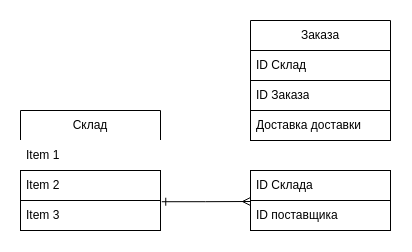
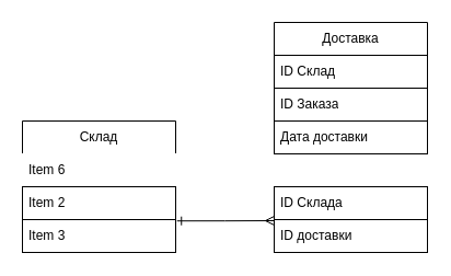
  <mxCell id="0" />
  <mxCell id="1" parent="0" />
  <mxCell id="2" value="Склад" style="swimlane;fontStyle=0;childLayout=stackLayout;horizontal=1;startSize=30;horizontalStack=0;resizeParent=1;resizeParentMax=0;resizeLast=0;collapsible=1;marginBottom=0;whiteSpace=wrap;html=1;" vertex="1" parent="1"><mxGeometry x="20" y="110" width="140" height="120" as="geometry" /></mxCell>
- <mxCell id="3" value="Item 1" style="text;strokeColor=#FFFFFF;fillColor=none;align=left;verticalAlign=middle;spacingLeft=4;spacingRight=4;overflow=hidden;points=[[0,0.5],[1,0.5]];portConstraint=eastwest;rotatable=0;whiteSpace=wrap;html=1;" vertex="1" parent="2"><mxGeometry y="30" width="140" height="30" as="geometry" /></mxCell>
+ <mxCell id="3" value="Item 6" style="text;strokeColor=#FFFFFF;fillColor=none;align=left;verticalAlign=middle;spacingLeft=4;spacingRight=4;overflow=hidden;points=[[0,0.5],[1,0.5]];portConstraint=eastwest;rotatable=0;whiteSpace=wrap;html=1;" vertex="1" parent="2"><mxGeometry y="30" width="140" height="30" as="geometry" /></mxCell>
  <mxCell id="4" value="Item 2" style="text;strokeColor=default;fillColor=none;align=left;verticalAlign=middle;spacingLeft=4;spacingRight=4;overflow=hidden;points=[[0,0.5],[1,0.5]];portConstraint=eastwest;rotatable=0;whiteSpace=wrap;html=1;" vertex="1" parent="2"><mxGeometry y="60" width="140" height="30" as="geometry" /></mxCell>
  <mxCell id="5" value="Item 3" style="text;strokeColor=default;fillColor=none;align=left;verticalAlign=middle;spacingLeft=4;spacingRight=4;overflow=hidden;points=[[0,0.5],[1,0.5]];portConstraint=eastwest;rotatable=0;whiteSpace=wrap;html=1;" vertex="1" parent="2"><mxGeometry y="90" width="140" height="30" as="geometry" /></mxCell>
- <mxCell id="6" value="Заказа" style="swimlane;fontStyle=0;childLayout=stackLayout;horizontal=1;startSize=30;horizontalStack=0;resizeParent=1;resizeParentMax=0;resizeLast=0;collapsible=1;marginBottom=0;whiteSpace=wrap;html=1;strokeColor=default;fillColor=none;" vertex="1" parent="1"><mxGeometry x="250" y="20" width="140" height="120" as="geometry" /></mxCell>
+ <mxCell id="6" value="Доставка" style="swimlane;fontStyle=0;childLayout=stackLayout;horizontal=1;startSize=30;horizontalStack=0;resizeParent=1;resizeParentMax=0;resizeLast=0;collapsible=1;marginBottom=0;whiteSpace=wrap;html=1;strokeColor=default;fillColor=none;" vertex="1" parent="1"><mxGeometry x="250" y="20" width="140" height="120" as="geometry" /></mxCell>
  <mxCell id="7" value="ID Склад" style="text;strokeColor=default;fillColor=none;align=left;verticalAlign=middle;spacingLeft=4;spacingRight=4;overflow=hidden;points=[[0,0.5],[1,0.5]];portConstraint=eastwest;rotatable=0;whiteSpace=wrap;html=1;" vertex="1" parent="6"><mxGeometry y="30" width="140" height="30" as="geometry" /></mxCell>
  <mxCell id="8" value="ID Заказа" style="text;strokeColor=default;fillColor=none;align=left;verticalAlign=middle;spacingLeft=4;spacingRight=4;overflow=hidden;points=[[0,0.5],[1,0.5]];portConstraint=eastwest;rotatable=0;whiteSpace=wrap;html=1;" vertex="1" parent="6"><mxGeometry y="60" width="140" height="30" as="geometry" /></mxCell>
- <mxCell id="9" value="Доставка доставки&amp;nbsp;" style="text;strokeColor=default;fillColor=none;align=left;verticalAlign=middle;spacingLeft=4;spacingRight=4;overflow=hidden;points=[[0,0.5],[1,0.5]];portConstraint=eastwest;rotatable=0;whiteSpace=wrap;html=1;" vertex="1" parent="6"><mxGeometry y="90" width="140" height="30" as="geometry" /></mxCell>
+ <mxCell id="9" value="Дата доставки&amp;nbsp;" style="text;strokeColor=default;fillColor=none;align=left;verticalAlign=middle;spacingLeft=4;spacingRight=4;overflow=hidden;points=[[0,0.5],[1,0.5]];portConstraint=eastwest;rotatable=0;whiteSpace=wrap;html=1;" vertex="1" parent="6"><mxGeometry y="90" width="140" height="30" as="geometry" /></mxCell>
  <mxCell id="10" value="ID Склада" style="text;strokeColor=default;fillColor=none;align=left;verticalAlign=middle;spacingLeft=4;spacingRight=4;overflow=hidden;points=[[0,0.5],[1,0.5]];portConstraint=eastwest;rotatable=0;whiteSpace=wrap;html=1;" vertex="1" parent="1"><mxGeometry x="250" y="170" width="140" height="30" as="geometry" /></mxCell>
- <mxCell id="11" value="ID поставщика" style="text;strokeColor=default;fillColor=none;align=left;verticalAlign=middle;spacingLeft=4;spacingRight=4;overflow=hidden;points=[[0,0.5],[1,0.5]];portConstraint=eastwest;rotatable=0;whiteSpace=wrap;html=1;" vertex="1" parent="1"><mxGeometry x="250" y="200" width="140" height="30" as="geometry" /></mxCell>
+ <mxCell id="11" value="ID доставки" style="text;strokeColor=default;fillColor=none;align=left;verticalAlign=middle;spacingLeft=4;spacingRight=4;overflow=hidden;points=[[0,0.5],[1,0.5]];portConstraint=eastwest;rotatable=0;whiteSpace=wrap;html=1;" vertex="1" parent="1"><mxGeometry x="250" y="200" width="140" height="30" as="geometry" /></mxCell>
  <mxCell id="12" style="edgeStyle=orthogonalEdgeStyle;rounded=0;orthogonalLoop=1;jettySize=auto;html=1;startArrow=ERone;startFill=0;endArrow=ERmany;endFill=0;exitX=1.009;exitY=0.041;exitDx=0;exitDy=0;exitPerimeter=0;" edge="1" parent="1" source="5"><mxGeometry relative="1" as="geometry"><mxPoint x="523" y="95" as="sourcePoint" /><mxPoint x="250" y="201" as="targetPoint" /></mxGeometry></mxCell>
